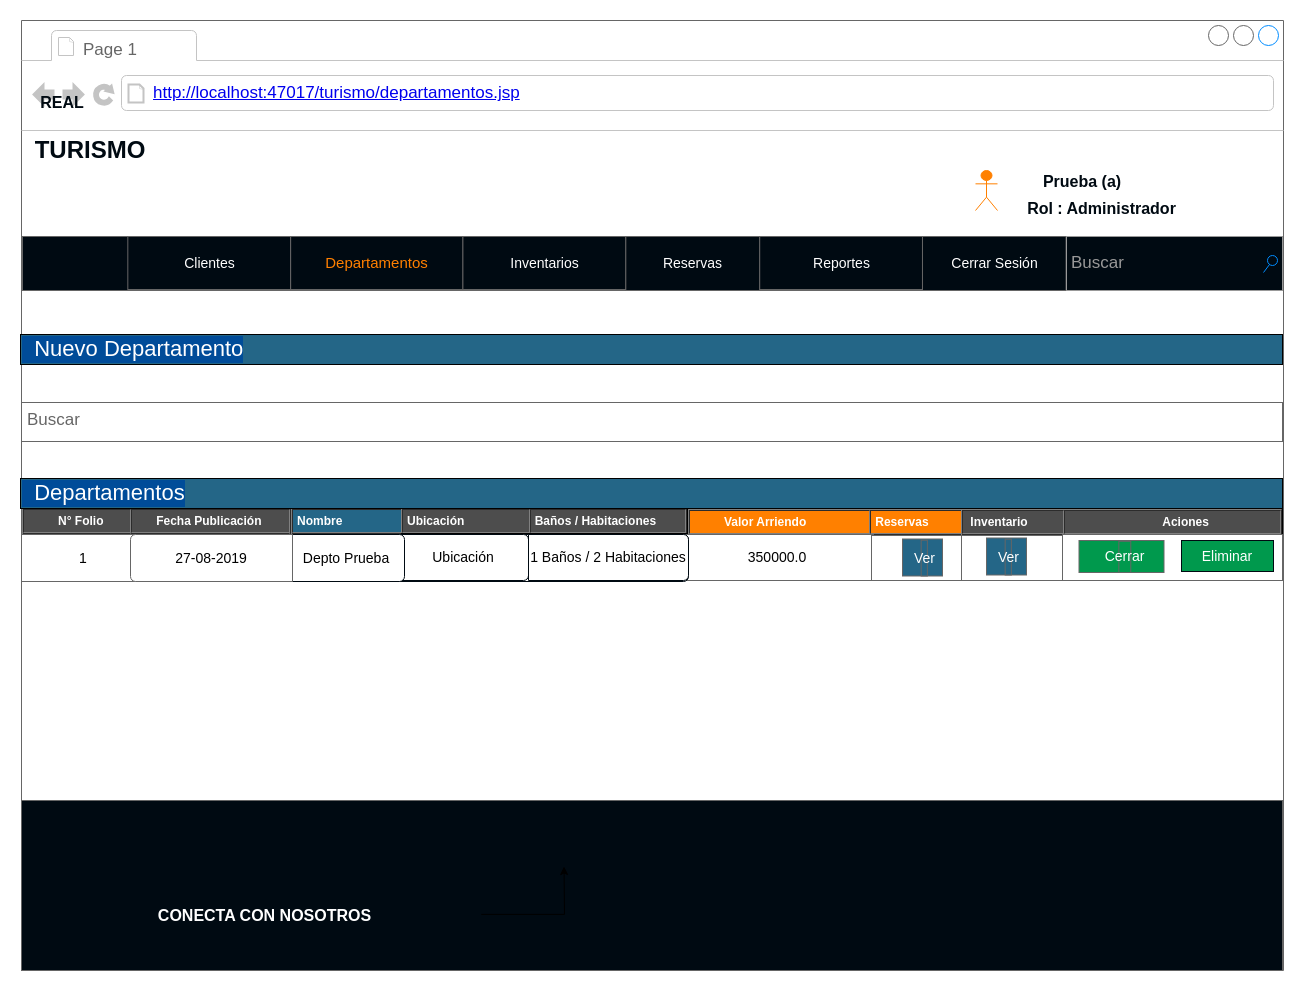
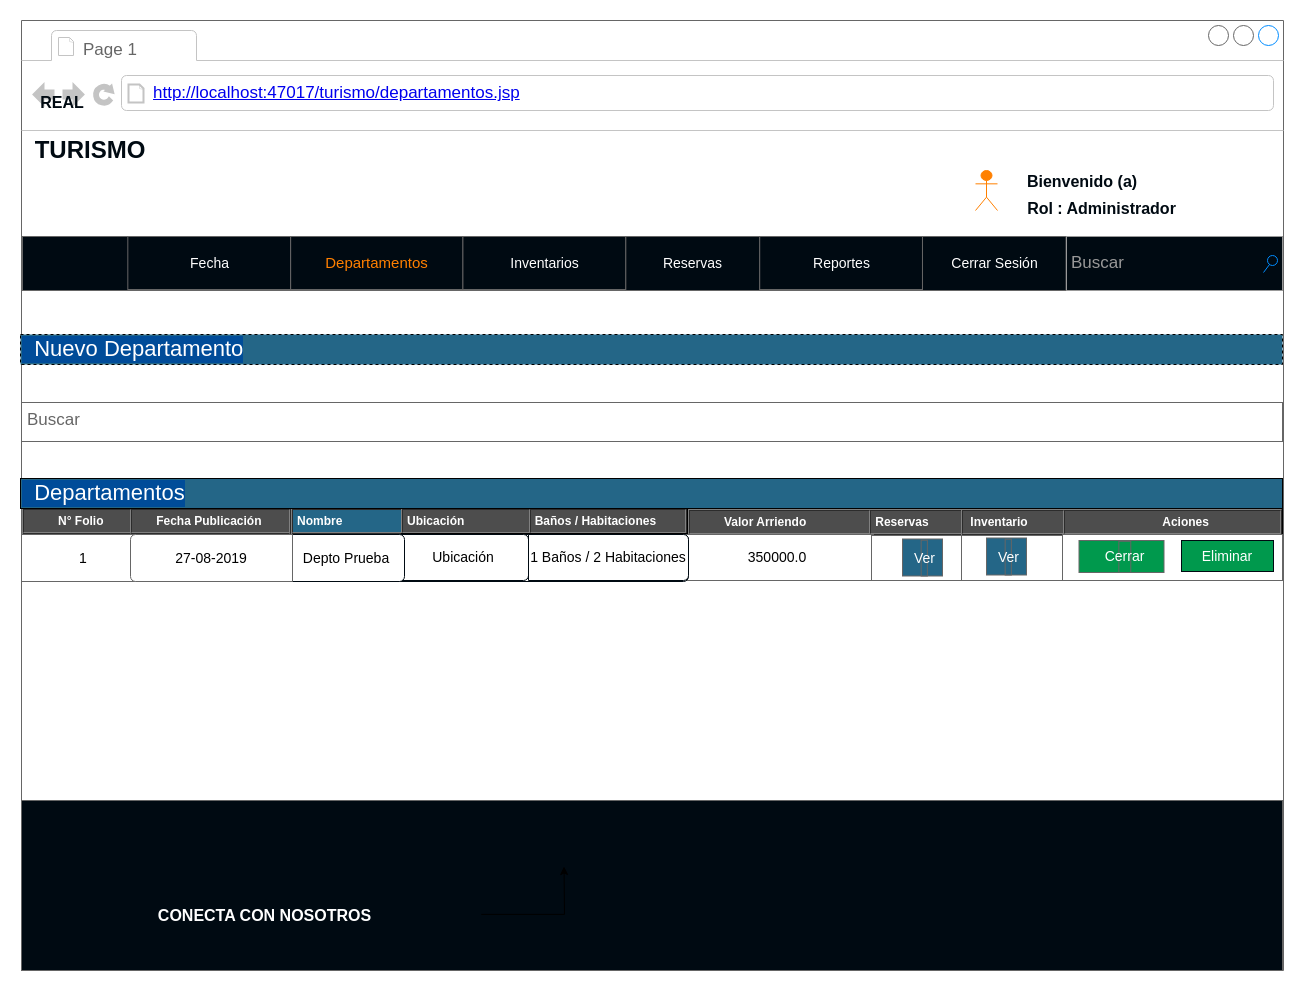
  <mxCell id="0" />
  <mxCell id="1" parent="0" />
  <mxCell id="2" value="" style="strokeWidth=1;shadow=0;dashed=0;align=center;html=1;shape=mxgraph.mockup.containers.browserWindow;rSize=0;fillColor=#ffffff;strokeColor=#666666;strokeColor2=#008cff;strokeColor3=#c4c4c4;mainText=,;recursiveResize=0;fontSize=14;" parent="1" vertex="1"><mxGeometry x="21" y="20" width="1262" height="950" as="geometry" /></mxCell>
  <mxCell id="3" value="Page 1" style="strokeWidth=1;shadow=0;dashed=0;align=center;html=1;shape=mxgraph.mockup.containers.anchor;fontSize=17;fontColor=#666666;align=left;" parent="2" vertex="1"><mxGeometry x="60" y="12" width="85" height="35" as="geometry" /></mxCell>
  <mxCell id="4" value="&lt;a href=&quot;http://localhost:47017/turismo/misreservas.jsp&quot;&gt;http://localhost:47017/turismo/departamentos.jsp&lt;/a&gt;" style="strokeWidth=1;shadow=0;dashed=0;align=center;html=1;shape=mxgraph.mockup.containers.anchor;rSize=0;fontSize=17;fontColor=#666666;align=left;" parent="2" vertex="1"><mxGeometry x="130" y="60" width="250" height="26" as="geometry" /></mxCell>
  <mxCell id="5" value="&lt;table cellpadding=&quot;4&quot; cellspacing=&quot;0&quot; border=&quot;1&quot; style=&quot;font-size: 1em ; width: 100% ; height: 100%&quot;&gt;&lt;tbody&gt;&lt;tr&gt;&lt;th&gt;&amp;nbsp; &amp;nbsp; &amp;nbsp; &amp;nbsp; &amp;nbsp;N° Folio&amp;nbsp;&amp;nbsp;&lt;/th&gt;&lt;th&gt;&amp;nbsp; &amp;nbsp; &amp;nbsp; Fecha Publicación&lt;/th&gt;&lt;/tr&gt;&lt;tr&gt;&lt;td&gt;row 1, cell 1&lt;/td&gt;&lt;td&gt;row 1, cell 2&lt;/td&gt;&lt;/tr&gt;&lt;tr&gt;&lt;td&gt;&lt;br&gt;&lt;/td&gt;&lt;td&gt;&lt;br&gt;&lt;/td&gt;&lt;/tr&gt;&lt;/tbody&gt;&lt;/table&gt; " style="verticalAlign=top;align=left;overflow=fill;fillColor=#4D4D4D;fontSize=12;fontFamily=Helvetica;html=1;strokeColor=#4D4D4D;fontColor=#FFFFFF;" parent="2" vertex="1"><mxGeometry x="1" y="488" width="269" height="26" as="geometry" /></mxCell>
  <mxCell id="6" value="Buscar" style="strokeWidth=1;shadow=0;dashed=0;align=center;html=1;shape=mxgraph.mockup.text.textBox;fillColor=#ffffff;fontColor=#666666;align=left;fontSize=17;spacingLeft=4;spacingTop=-3;strokeColor=#666666;mainText=;labelBorderColor=none;labelBackgroundColor=none;" parent="2" vertex="1"><mxGeometry y="382" width="1261" height="39" as="geometry" /></mxCell>
  <mxCell id="7" style="edgeStyle=orthogonalEdgeStyle;rounded=0;orthogonalLoop=1;jettySize=auto;html=1;fontSize=22;fontColor=#FFFFFF;" parent="2" target="2" edge="1"><mxGeometry relative="1" as="geometry" /></mxCell>
- <mxCell id="8" value="&lt;font color=&quot;#ffffff&quot;&gt;&amp;nbsp; Nuevo Departamento&lt;/font&gt;" style="rounded=0;whiteSpace=wrap;html=1;labelBackgroundColor=#004C99;fontSize=22;fontColor=#004C99;align=left;fillColor=#246687;" parent="2" vertex="1"><mxGeometry x="-1" y="314" width="1262" height="30" as="geometry" /></mxCell>
+ <mxCell id="8" value="&lt;font color=&quot;#ffffff&quot;&gt;&amp;nbsp; Nuevo Departamento&lt;/font&gt;" style="rounded=0;whiteSpace=wrap;html=1;labelBackgroundColor=#004C99;fontSize=22;fontColor=#004C99;align=left;fillColor=#246687;dashed=1;" parent="2" vertex="1"><mxGeometry x="-1" y="314" width="1262" height="30" as="geometry" /></mxCell>
  <mxCell id="9" value="&lt;table cellpadding=&quot;4&quot; cellspacing=&quot;0&quot; border=&quot;1&quot; style=&quot;font-size: 1em ; width: 100% ; height: 100%&quot;&gt;&lt;tbody&gt;&lt;tr&gt;&lt;th&gt;Nombre&amp;nbsp; &amp;nbsp; &amp;nbsp; &amp;nbsp; &amp;nbsp; &amp;nbsp; &amp;nbsp; &amp;nbsp; &amp;nbsp;&amp;nbsp;&lt;/th&gt;&lt;th&gt;Departamento&lt;/th&gt;&lt;/tr&gt;&lt;tr&gt;&lt;td&gt;row 1, cell 1&lt;/td&gt;&lt;td&gt;row 1, cell 2&lt;/td&gt;&lt;/tr&gt;&lt;tr&gt;&lt;td&gt;&lt;br&gt;&lt;/td&gt;&lt;td&gt;&lt;br&gt;&lt;/td&gt;&lt;/tr&gt;&lt;/tbody&gt;&lt;/table&gt; " style="verticalAlign=top;align=left;overflow=fill;fillColor=#246687;fontSize=12;fontFamily=Helvetica;html=1;fontColor=#FFFFFF;" parent="2" vertex="1"><mxGeometry x="270" y="488" width="120" height="27" as="geometry" /></mxCell>
  <mxCell id="10" value="&lt;table cellpadding=&quot;4&quot; cellspacing=&quot;0&quot; border=&quot;1&quot; style=&quot;font-size: 1em ; width: 100% ; height: 100%&quot;&gt;&lt;tbody&gt;&lt;tr&gt;&lt;th&gt;Ubicación&amp;nbsp; &amp;nbsp; &amp;nbsp; &amp;nbsp; &amp;nbsp; &amp;nbsp;&amp;nbsp;&lt;/th&gt;&lt;th&gt;Baños / Habitaciones&lt;/th&gt;&lt;/tr&gt;&lt;tr&gt;&lt;td&gt;row 1, cell 1&lt;/td&gt;&lt;td&gt;row 1, cell 2&lt;/td&gt;&lt;/tr&gt;&lt;tr&gt;&lt;td&gt;&lt;br&gt;&lt;/td&gt;&lt;td&gt;&lt;br&gt;&lt;/td&gt;&lt;/tr&gt;&lt;/tbody&gt;&lt;/table&gt; " style="verticalAlign=top;align=left;overflow=fill;fillColor=#4D4D4D;fontSize=12;fontFamily=Helvetica;html=1;fontColor=#FFFFFF;" parent="2" vertex="1"><mxGeometry x="380" y="488" width="286" height="25" as="geometry" /></mxCell>
- <mxCell id="11" value="&lt;table cellpadding=&quot;4&quot; cellspacing=&quot;0&quot; border=&quot;1&quot; style=&quot;font-size: 1em ; width: 100% ; height: 100%&quot;&gt;&lt;tbody&gt;&lt;tr&gt;&lt;th&gt;&amp;nbsp; &amp;nbsp; &amp;nbsp; &amp;nbsp; &amp;nbsp;Valor Arriendo&lt;/th&gt;&lt;th&gt;Reservas&lt;/th&gt;&lt;/tr&gt;&lt;tr&gt;&lt;td&gt;row 1, cell 1&lt;/td&gt;&lt;td&gt;row 1, cell 2&lt;/td&gt;&lt;/tr&gt;&lt;tr&gt;&lt;td&gt;&lt;br&gt;&lt;/td&gt;&lt;td&gt;&lt;br&gt;&lt;/td&gt;&lt;/tr&gt;&lt;/tbody&gt;&lt;/table&gt; " style="verticalAlign=top;align=left;overflow=fill;fillColor=#ff8000;fontSize=12;fontFamily=Helvetica;html=1;fontColor=#FFFFFF;" parent="2" vertex="1"><mxGeometry x="667" y="489" width="293" height="26" as="geometry" /></mxCell>
+ <mxCell id="11" value="&lt;table cellpadding=&quot;4&quot; cellspacing=&quot;0&quot; border=&quot;1&quot; style=&quot;font-size: 1em ; width: 100% ; height: 100%&quot;&gt;&lt;tbody&gt;&lt;tr&gt;&lt;th&gt;&amp;nbsp; &amp;nbsp; &amp;nbsp; &amp;nbsp; &amp;nbsp;Valor Arriendo&lt;/th&gt;&lt;th&gt;Reservas&lt;/th&gt;&lt;/tr&gt;&lt;tr&gt;&lt;td&gt;row 1, cell 1&lt;/td&gt;&lt;td&gt;row 1, cell 2&lt;/td&gt;&lt;/tr&gt;&lt;tr&gt;&lt;td&gt;&lt;br&gt;&lt;/td&gt;&lt;td&gt;&lt;br&gt;&lt;/td&gt;&lt;/tr&gt;&lt;/tbody&gt;&lt;/table&gt; " style="verticalAlign=top;align=left;overflow=fill;fillColor=#4D4D4D;fontSize=12;fontFamily=Helvetica;html=1;fontColor=#FFFFFF;" parent="2" vertex="1"><mxGeometry x="667" y="489" width="293" height="26" as="geometry" /></mxCell>
  <mxCell id="12" value="&lt;table cellpadding=&quot;4&quot; cellspacing=&quot;0&quot; border=&quot;1&quot; style=&quot;font-size: 1em ; width: 100% ; height: 100%&quot;&gt;&lt;tbody&gt;&lt;tr&gt;&lt;th&gt;&amp;nbsp;Inventario&lt;/th&gt;&lt;th&gt;&amp;nbsp; &amp;nbsp; &amp;nbsp; &amp;nbsp; &amp;nbsp; &amp;nbsp; &amp;nbsp; &amp;nbsp; &amp;nbsp; &amp;nbsp; &amp;nbsp; &amp;nbsp; &amp;nbsp; &amp;nbsp; Aciones&lt;/th&gt;&lt;/tr&gt;&lt;tr&gt;&lt;td&gt;w 1, cell 1&lt;/td&gt;&lt;td&gt;row 1, cell 2&lt;/td&gt;&lt;/tr&gt;&lt;tr&gt;&lt;td&gt;&lt;br&gt;&lt;/td&gt;&lt;td&gt;&lt;br&gt;&lt;/td&gt;&lt;/tr&gt;&lt;/tbody&gt;&lt;/table&gt; " style="verticalAlign=top;align=left;overflow=fill;fillColor=#4D4D4D;fontSize=12;fontFamily=Helvetica;html=1;fontColor=#FFFFFF;" parent="2" vertex="1"><mxGeometry x="940" y="489" width="321" height="31" as="geometry" /></mxCell>
  <mxCell id="13" value="TURISMO" style="text;html=1;strokeColor=none;fillColor=none;align=center;verticalAlign=middle;whiteSpace=wrap;rounded=0;labelBackgroundColor=none;fontSize=24;fontColor=#000A12;fontStyle=1" parent="2" vertex="1"><mxGeometry x="41" y="120" width="56" height="20" as="geometry" /></mxCell>
  <mxCell id="14" value="&lt;font style=&quot;font-size: 16px&quot;&gt;REAL&lt;/font&gt;" style="text;html=1;strokeColor=none;fillColor=none;align=center;verticalAlign=middle;whiteSpace=wrap;rounded=0;labelBackgroundColor=none;fontSize=22;fontColor=#000A12;fontStyle=1;direction=south;" parent="2" vertex="1"><mxGeometry x="26" y="60" width="30" height="41" as="geometry" /></mxCell>
  <mxCell id="15" value="" style="shape=umlActor;verticalLabelPosition=bottom;labelBackgroundColor=#ffffff;verticalAlign=top;html=1;outlineConnect=0;strokeColor=#FF8000;fillColor=#FF8000;gradientColor=none;fontSize=24;fontColor=#000A12;align=left;" parent="2" vertex="1"><mxGeometry x="954" y="150" width="22" height="40" as="geometry" /></mxCell>
- <mxCell id="16" value="&lt;span style=&quot;font-size: 16px&quot;&gt;Prueba (a)&lt;/span&gt;" style="text;html=1;strokeColor=none;fillColor=none;align=center;verticalAlign=middle;whiteSpace=wrap;rounded=0;labelBackgroundColor=none;fontSize=22;fontColor=#000A12;fontStyle=1;direction=south;" parent="2" vertex="1"><mxGeometry x="990" y="139.5" width="142" height="41" as="geometry" /></mxCell>
+ <mxCell id="16" value="&lt;span style=&quot;font-size: 16px&quot;&gt;Bienvenido (a)&lt;/span&gt;" style="text;html=1;strokeColor=none;fillColor=none;align=center;verticalAlign=middle;whiteSpace=wrap;rounded=0;labelBackgroundColor=none;fontSize=22;fontColor=#000A12;fontStyle=1;direction=south;" parent="2" vertex="1"><mxGeometry x="990" y="139.5" width="142" height="41" as="geometry" /></mxCell>
  <mxCell id="17" value="&lt;span style=&quot;font-size: 16px&quot;&gt;Rol : Administrador&lt;br&gt;&lt;/span&gt;" style="text;html=1;strokeColor=none;fillColor=none;align=center;verticalAlign=middle;whiteSpace=wrap;rounded=0;labelBackgroundColor=none;fontSize=22;fontColor=#000A12;fontStyle=1;direction=south;" parent="2" vertex="1"><mxGeometry x="983.5" y="164" width="193" height="46" as="geometry" /></mxCell>
  <mxCell id="18" value="" style="strokeWidth=1;shadow=0;dashed=0;align=center;html=1;shape=mxgraph.mockup.text.rrect;rSize=0;fillColor=#000A12;strokeColor=#666666;" parent="2" vertex="1"><mxGeometry y="780" width="1261" height="170" as="geometry" /></mxCell>
  <mxCell id="19" value="" style="edgeStyle=orthogonalEdgeStyle;rounded=0;orthogonalLoop=1;jettySize=auto;html=1;fontSize=24;fontColor=#FFFFFF;" parent="18" source="20" edge="1"><mxGeometry relative="1" as="geometry"><mxPoint x="542.539" y="66.027" as="targetPoint" /></mxGeometry></mxCell>
  <mxCell id="20" value="&lt;span style=&quot;font-size: 16px&quot;&gt;CONECTA CON NOSOTROS&lt;br&gt;&lt;/span&gt;" style="text;html=1;strokeColor=none;fillColor=none;align=center;verticalAlign=middle;whiteSpace=wrap;rounded=0;labelBackgroundColor=none;fontSize=22;fontColor=#FFFFFF;fontStyle=1;direction=south;" parent="18" vertex="1"><mxGeometry x="28.498" y="75.893" width="431.229" height="75.893" as="geometry" /></mxCell>
  <mxCell id="21" value="350000.0" style="strokeColor=inherit;fillColor=inherit;gradientColor=inherit;html=1;shadow=0;dashed=0;shape=mxgraph.bootstrap.rect;perimeter=none;fontSize=14;whiteSpace=wrap;" vertex="1" parent="2"><mxGeometry x="660" y="514" width="192" height="46" as="geometry" /></mxCell>
  <mxCell id="22" value="" style="strokeColor=inherit;fillColor=inherit;gradientColor=inherit;html=1;shadow=0;dashed=0;shape=mxgraph.bootstrap.rect;perimeter=none;fontSize=14;whiteSpace=wrap;" vertex="1" parent="2"><mxGeometry x="850" y="515" width="90" height="45" as="geometry" /></mxCell>
  <mxCell id="23" value="" style="strokeColor=inherit;fillColor=inherit;gradientColor=inherit;html=1;shadow=0;dashed=0;shape=mxgraph.bootstrap.rect;perimeter=none;fontSize=14;whiteSpace=wrap;" vertex="1" parent="2"><mxGeometry x="940" y="515" width="110" height="45" as="geometry" /></mxCell>
  <mxCell id="24" value="1" style="strokeColor=inherit;fillColor=inherit;gradientColor=inherit;html=1;shadow=0;dashed=0;shape=mxgraph.bootstrap.rect;perimeter=none;fontSize=14;whiteSpace=wrap;" vertex="1" parent="2"><mxGeometry y="514" width="124" height="47" as="geometry" /></mxCell>
  <mxCell id="25" value="" style="strokeWidth=1;shadow=0;dashed=0;align=center;html=1;shape=mxgraph.mockup.text.rrect;rSize=0;fillColor=#000A12;strokeColor=#666666;" vertex="1" parent="2"><mxGeometry x="1" y="216" width="1260" height="54" as="geometry" /></mxCell>
  <mxCell id="26" value="&lt;font style=&quot;font-size: 15px&quot; color=&quot;#ff8000&quot;&gt;Departamentos&lt;/font&gt;" style="strokeColor=inherit;fillColor=inherit;gradientColor=inherit;strokeWidth=1;shadow=0;dashed=0;align=center;html=1;shape=mxgraph.mockup.text.rrect;rSize=0;fontSize=17;fontColor=#0000ff;" vertex="1" parent="25"><mxGeometry x="268.076" width="172.335" height="53" as="geometry" /></mxCell>
  <mxCell id="27" value="&lt;font style=&quot;font-size: 14px&quot; color=&quot;#ffffff&quot;&gt;Reservas&lt;/font&gt;" style="strokeColor=inherit;fillColor=inherit;gradientColor=inherit;strokeWidth=1;shadow=0;dashed=0;align=center;html=1;shape=mxgraph.mockup.text.rrect;rSize=0;fontSize=17;fontColor=#0000ff;" vertex="1" parent="25"><mxGeometry x="603.171" width="134.038" height="54" as="geometry" /></mxCell>
  <mxCell id="28" value="&lt;font style=&quot;font-size: 14px&quot; color=&quot;#ffffff&quot;&gt;Cerrar Sesión&lt;/font&gt;" style="strokeColor=inherit;fillColor=inherit;gradientColor=inherit;strokeWidth=1;shadow=0;dashed=0;align=center;html=1;shape=mxgraph.mockup.text.rrect;rSize=0;fontSize=17;fontColor=#0000ff;" vertex="1" parent="25"><mxGeometry x="899.97" width="143.612" height="54" as="geometry" /></mxCell>
  <mxCell id="29" value="&lt;font style=&quot;font-size: 14px&quot; color=&quot;#ffffff&quot;&gt;Inventarios&lt;/font&gt;" style="strokeColor=inherit;fillColor=inherit;gradientColor=inherit;strokeWidth=1;shadow=0;dashed=0;align=center;html=1;shape=mxgraph.mockup.text.rrect;rSize=0;fontSize=17;fontColor=#0000ff;" vertex="1" parent="25"><mxGeometry x="440.411" width="162.76" height="53" as="geometry" /></mxCell>
- <mxCell id="30" value="&lt;font style=&quot;font-size: 14px&quot; color=&quot;#ffffff&quot;&gt;Clientes&lt;/font&gt;" style="strokeColor=inherit;fillColor=inherit;gradientColor=inherit;strokeWidth=1;shadow=0;dashed=0;align=center;html=1;shape=mxgraph.mockup.text.rrect;rSize=0;fontSize=17;fontColor=#0000ff;" vertex="1" parent="25"><mxGeometry x="105.316" width="162.76" height="53" as="geometry" /></mxCell>
+ <mxCell id="30" value="&lt;font style=&quot;font-size: 14px&quot; color=&quot;#ffffff&quot;&gt;Fecha&lt;/font&gt;" style="strokeColor=inherit;fillColor=inherit;gradientColor=inherit;strokeWidth=1;shadow=0;dashed=0;align=center;html=1;shape=mxgraph.mockup.text.rrect;rSize=0;fontSize=17;fontColor=#0000ff;" vertex="1" parent="25"><mxGeometry x="105.316" width="162.76" height="53" as="geometry" /></mxCell>
  <mxCell id="31" value="&lt;font style=&quot;font-size: 14px&quot; color=&quot;#ffffff&quot;&gt;Reportes&lt;/font&gt;" style="strokeColor=inherit;fillColor=inherit;gradientColor=inherit;strokeWidth=1;shadow=0;dashed=0;align=center;html=1;shape=mxgraph.mockup.text.rrect;rSize=0;fontSize=17;fontColor=#0000ff;" vertex="1" parent="25"><mxGeometry x="737.209" width="162.76" height="53" as="geometry" /></mxCell>
  <mxCell id="32" value="Buscar" style="strokeWidth=1;shadow=0;dashed=0;align=center;html=1;shape=mxgraph.mockup.forms.searchBox;strokeColor=#999999;mainText=;fillColor=#000A12;strokeColor2=#008cff;fontColor=#999999;fontSize=17;align=left;spacingLeft=3;gradientColor=none;" parent="25" vertex="1"><mxGeometry x="1044" width="216" height="54" as="geometry" /></mxCell>
  <mxCell id="33" value="" style="html=1;shadow=0;dashed=0;shape=mxgraph.bootstrap.rrect;rSize=5;strokeColor=#000A12;fillColor=#ffffff;fontStyle=0;fontSize=14;whiteSpace=wrap;" vertex="1" parent="2"><mxGeometry x="247" y="514" width="420" height="47" as="geometry" /></mxCell>
  <mxCell id="34" value="Ubicación" style="strokeColor=inherit;fillColor=inherit;gradientColor=inherit;html=1;shadow=0;dashed=0;shape=mxgraph.bootstrap.rightButton;rSize=5;perimeter=none;fontSize=14;whiteSpace=wrap;" vertex="1" parent="33"><mxGeometry x="130" width="130" height="46" as="geometry" /></mxCell>
  <mxCell id="35" value="1 Baños / 2 Habitaciones" style="strokeColor=inherit;fillColor=inherit;gradientColor=inherit;html=1;shadow=0;dashed=0;shape=mxgraph.bootstrap.rightButton;rSize=5;perimeter=none;fontSize=14;whiteSpace=wrap;" vertex="1" parent="33"><mxGeometry x="260" width="160" height="46" as="geometry" /></mxCell>
  <mxCell id="36" value="Depto Prueba" style="strokeColor=inherit;fillColor=inherit;gradientColor=inherit;html=1;shadow=0;dashed=0;shape=mxgraph.bootstrap.rightButton;rSize=5;perimeter=none;fontSize=14;whiteSpace=wrap;" vertex="1" parent="33"><mxGeometry x="20" width="116" height="47" as="geometry" /></mxCell>
  <mxCell id="37" value="27-08-2019" style="strokeColor=inherit;fillColor=inherit;gradientColor=inherit;html=1;shadow=0;dashed=0;shape=mxgraph.bootstrap.leftButton;rSize=5;perimeter=none;fontSize=14;whiteSpace=wrap;" vertex="1" parent="2"><mxGeometry x="109" y="514" width="162" height="47" as="geometry" /></mxCell>
  <mxCell id="38" value="" style="strokeWidth=1;shadow=0;dashed=0;align=center;html=1;shape=mxgraph.mockup.text.rrect;rSize=0;fillColor=#246687;strokeColor=#666666;" vertex="1" parent="2"><mxGeometry x="881" y="518.5" width="40" height="37" as="geometry" /></mxCell>
  <mxCell id="39" value="&lt;font color=&quot;#ffffff&quot;&gt;&lt;span style=&quot;font-size: 14px&quot;&gt;Ver&lt;/span&gt;&lt;/font&gt;" style="strokeColor=inherit;fillColor=inherit;gradientColor=inherit;strokeWidth=1;shadow=0;dashed=0;align=center;html=1;shape=mxgraph.mockup.text.rrect;rSize=0;fontSize=17;fontColor=#0000ff;" vertex="1" parent="38"><mxGeometry x="18.659" y="1.233" width="6.209" height="35.767" as="geometry" /></mxCell>
  <mxCell id="40" value="" style="strokeColor=inherit;fillColor=inherit;gradientColor=inherit;html=1;shadow=0;dashed=0;shape=mxgraph.bootstrap.rect;perimeter=none;fontSize=14;whiteSpace=wrap;" vertex="1" parent="2"><mxGeometry x="1041" y="514" width="220" height="46" as="geometry" /></mxCell>
  <mxCell id="41" value="" style="strokeWidth=1;shadow=0;dashed=0;align=center;html=1;shape=mxgraph.mockup.text.rrect;rSize=0;fillColor=#246687;strokeColor=#666666;" vertex="1" parent="2"><mxGeometry x="965" y="517.5" width="40" height="37" as="geometry" /></mxCell>
  <mxCell id="42" value="&lt;font color=&quot;#ffffff&quot;&gt;&lt;span style=&quot;font-size: 14px&quot;&gt;Ver&lt;/span&gt;&lt;/font&gt;" style="strokeColor=inherit;fillColor=inherit;gradientColor=inherit;strokeWidth=1;shadow=0;dashed=0;align=center;html=1;shape=mxgraph.mockup.text.rrect;rSize=0;fontSize=17;fontColor=#0000ff;" vertex="1" parent="41"><mxGeometry x="18.659" y="1.233" width="6.209" height="35.767" as="geometry" /></mxCell>
  <mxCell id="43" value="" style="strokeWidth=1;shadow=0;dashed=0;align=center;html=1;shape=mxgraph.mockup.text.rrect;rSize=0;fillColor=#00994D;strokeColor=#666666;" vertex="1" parent="2"><mxGeometry x="1057.5" y="520" width="85" height="32" as="geometry" /></mxCell>
  <mxCell id="44" value="&lt;font style=&quot;font-size: 14px&quot; color=&quot;#ffffff&quot;&gt;Cerrar&lt;/font&gt;" style="strokeColor=inherit;fillColor=inherit;gradientColor=inherit;strokeWidth=1;shadow=0;dashed=0;align=center;html=1;shape=mxgraph.mockup.text.rrect;rSize=0;fontSize=17;fontColor=#0000ff;" vertex="1" parent="43"><mxGeometry x="39.844" y="0.8" width="11.953" height="31.2" as="geometry" /></mxCell>
  <mxCell id="45" value="&lt;font color=&quot;#ffffff&quot;&gt;Eliminar&lt;/font&gt;" style="rounded=0;whiteSpace=wrap;html=1;strokeColor=#000A12;fillColor=#00994d;fontSize=14;" vertex="1" parent="2"><mxGeometry x="1160" y="520" width="92" height="31" as="geometry" /></mxCell>
  <mxCell id="46" value="&lt;font color=&quot;#ffffff&quot;&gt;&amp;nbsp; Departamentos&lt;/font&gt;" style="rounded=0;whiteSpace=wrap;html=1;labelBackgroundColor=#004C99;fontSize=22;fontColor=#004C99;align=left;fillColor=#246687;" vertex="1" parent="2"><mxGeometry x="-1" y="458" width="1262" height="30" as="geometry" /></mxCell>
